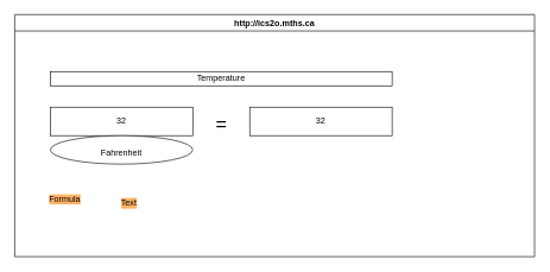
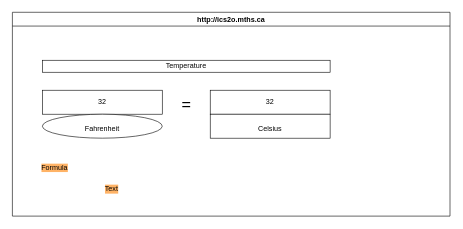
  <mxCell id="0" />
  <mxCell id="1" parent="0" />
  <mxCell id="2" value="http://ics2o.mths.ca" style="swimlane;whiteSpace=wrap;html=1;" parent="1" vertex="1"><mxGeometry x="20" y="20" width="730" height="340" as="geometry" /></mxCell>
  <mxCell id="3" value="Temperature" style="rounded=0;whiteSpace=wrap;html=1;" vertex="1" parent="2"><mxGeometry x="50" y="80" width="480" height="20" as="geometry" /></mxCell>
  <mxCell id="4" value="32" style="rounded=0;whiteSpace=wrap;html=1;" vertex="1" parent="2"><mxGeometry x="50" y="130" width="200" height="40" as="geometry" /></mxCell>
  <mxCell id="5" value="32" style="rounded=0;whiteSpace=wrap;html=1;" vertex="1" parent="2"><mxGeometry x="330" y="130" width="200" height="40" as="geometry" /></mxCell>
  <mxCell id="6" value="&lt;font style=&quot;font-size: 27px;&quot;&gt;=&lt;/font&gt;" style="text;html=1;align=center;verticalAlign=middle;resizable=0;points=[];autosize=1;strokeColor=none;fillColor=none;" vertex="1" parent="2"><mxGeometry x="270" y="130" width="40" height="50" as="geometry" /></mxCell>
  <mxCell id="7" value="&lt;font style=&quot;font-size: 12px;&quot;&gt;Fahrenheit&lt;/font&gt;" style="ellipse;whiteSpace=wrap;html=1;fontSize=24;" vertex="1" parent="2"><mxGeometry x="50" y="170" width="200" height="40" as="geometry" /></mxCell>
- <mxCell id="9" value="Text" style="text;html=1;align=center;verticalAlign=middle;resizable=0;points=[];autosize=1;strokeColor=none;fillColor=none;fontSize=12;labelBackgroundColor=#FFB366;" vertex="1" parent="2"><mxGeometry x="135" y="250" width="50" height="30" as="geometry" /></mxCell>
+ <mxCell id="8" value="&lt;span style=&quot;font-size: 12px;&quot;&gt;Celsius&lt;/span&gt;" style="rounded=0;whiteSpace=wrap;html=1;fontSize=24;" vertex="1" parent="2"><mxGeometry x="330" y="170" width="200" height="40" as="geometry" /></mxCell>
+ <mxCell id="9" value="Text" style="text;html=1;align=center;verticalAlign=middle;resizable=0;points=[];autosize=1;strokeColor=none;fillColor=none;fontSize=12;labelBackgroundColor=#FFB366;" vertex="1" parent="2"><mxGeometry x="140" y="280" width="50" height="30" as="geometry" /></mxCell>
  <mxCell id="10" value="&lt;span style=&quot;background-color: rgb(255, 179, 102);&quot;&gt;Formula&lt;/span&gt;" style="text;html=1;align=center;verticalAlign=middle;resizable=0;points=[];autosize=1;strokeColor=none;fillColor=none;fontSize=12;" vertex="1" parent="1"><mxGeometry x="55" y="265" width="70" height="30" as="geometry" /></mxCell>
